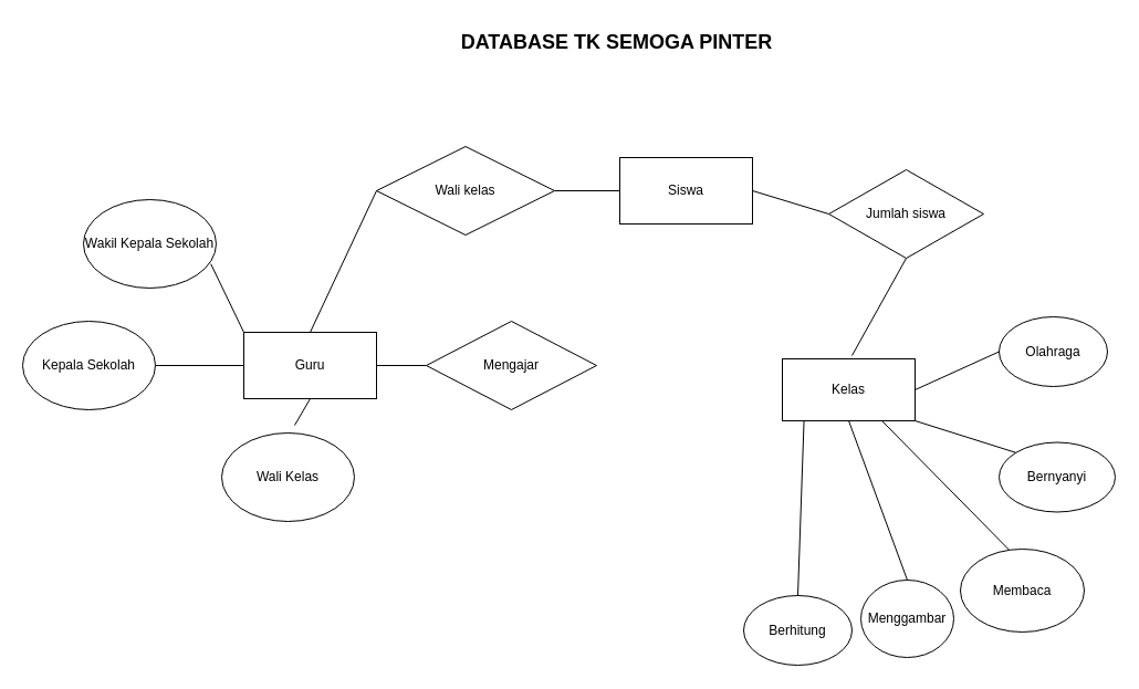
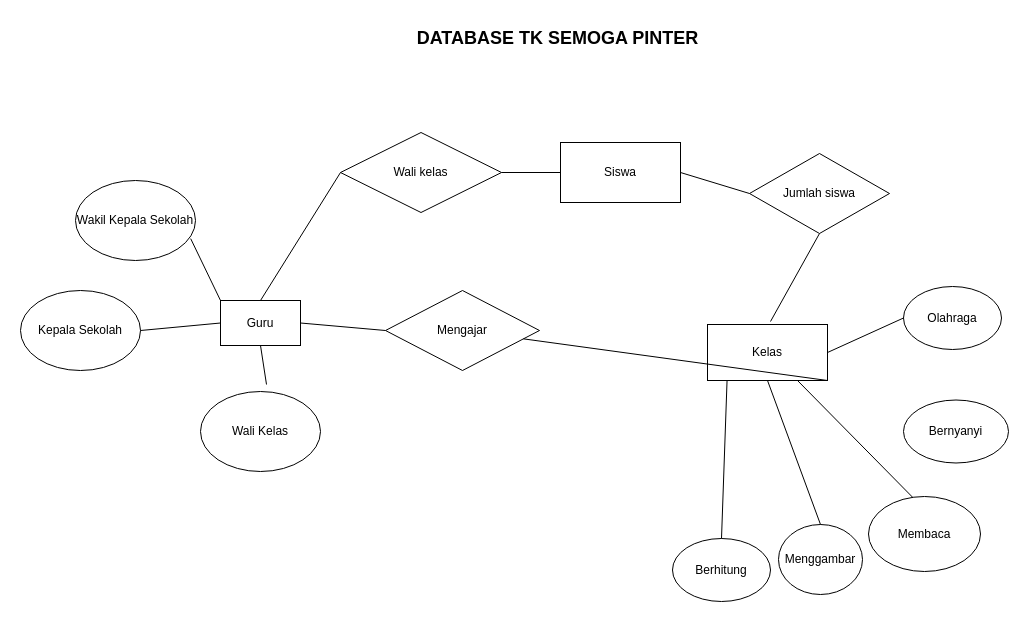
  <mxCell id="0" />
  <mxCell id="1" parent="0" />
  <mxCell id="2" value="Kepala Sekolah" style="ellipse;whiteSpace=wrap;html=1;" vertex="1" parent="1"><mxGeometry x="20" y="290" width="120" height="80" as="geometry" /></mxCell>
- <mxCell id="3" value="Guru" style="rounded=0;whiteSpace=wrap;html=1;" vertex="1" parent="1"><mxGeometry x="220" y="300" width="120" height="60" as="geometry" /></mxCell>
+ <mxCell id="3" value="Guru" style="rounded=0;whiteSpace=wrap;html=1;" vertex="1" parent="1"><mxGeometry x="220" y="300" width="80" height="45" as="geometry" /></mxCell>
  <mxCell id="4" value="Wakil Kepala Sekolah" style="ellipse;whiteSpace=wrap;html=1;" vertex="1" parent="1"><mxGeometry x="75" y="180" width="120" height="80" as="geometry" /></mxCell>
  <mxCell id="5" value="Mengajar" style="rhombus;whiteSpace=wrap;html=1;" vertex="1" parent="1"><mxGeometry x="385" y="290" width="154" height="80" as="geometry" /></mxCell>
  <mxCell id="6" value="Wali Kelas" style="ellipse;whiteSpace=wrap;html=1;" vertex="1" parent="1"><mxGeometry x="200" y="391" width="120" height="80" as="geometry" /></mxCell>
  <mxCell id="7" value="Kelas" style="rounded=0;whiteSpace=wrap;html=1;" vertex="1" parent="1"><mxGeometry x="707" y="324" width="120" height="56" as="geometry" /></mxCell>
  <mxCell id="8" value="" style="endArrow=none;html=1;exitX=1;exitY=0.5;exitDx=0;exitDy=0;entryX=0;entryY=0.5;entryDx=0;entryDy=0;" edge="1" parent="1" source="3" target="5"><mxGeometry width="50" height="50" relative="1" as="geometry"><mxPoint x="413" y="504" as="sourcePoint" /><mxPoint x="463" y="454" as="targetPoint" /></mxGeometry></mxCell>
  <mxCell id="9" value="" style="endArrow=none;html=1;entryX=0;entryY=0.5;entryDx=0;entryDy=0;exitX=1;exitY=0.5;exitDx=0;exitDy=0;" edge="1" parent="1" source="2" target="3"><mxGeometry width="50" height="50" relative="1" as="geometry"><mxPoint x="413" y="504" as="sourcePoint" /><mxPoint x="463" y="454" as="targetPoint" /></mxGeometry></mxCell>
  <mxCell id="10" value="" style="endArrow=none;html=1;exitX=0.5;exitY=1;exitDx=0;exitDy=0;" edge="1" parent="1" source="3"><mxGeometry width="50" height="50" relative="1" as="geometry"><mxPoint x="413" y="504" as="sourcePoint" /><mxPoint x="266" y="384" as="targetPoint" /></mxGeometry></mxCell>
  <mxCell id="11" value="" style="endArrow=none;html=1;exitX=0.96;exitY=0.727;exitDx=0;exitDy=0;exitPerimeter=0;entryX=0;entryY=0;entryDx=0;entryDy=0;" edge="1" parent="1" source="4" target="3"><mxGeometry width="50" height="50" relative="1" as="geometry"><mxPoint x="413" y="504" as="sourcePoint" /><mxPoint x="463" y="454" as="targetPoint" /></mxGeometry></mxCell>
  <mxCell id="12" value="Berhitung" style="ellipse;whiteSpace=wrap;html=1;" vertex="1" parent="1"><mxGeometry x="672" y="538" width="98" height="63" as="geometry" /></mxCell>
  <mxCell id="13" value="Wali kelas" style="rhombus;whiteSpace=wrap;html=1;rounded=0;" vertex="1" parent="1"><mxGeometry x="340" y="132" width="161" height="80" as="geometry" /></mxCell>
  <mxCell id="14" value="" style="endArrow=none;html=1;exitX=0.5;exitY=0;exitDx=0;exitDy=0;entryX=0;entryY=0.5;entryDx=0;entryDy=0;" edge="1" parent="1" source="3" target="13"><mxGeometry width="50" height="50" relative="1" as="geometry"><mxPoint x="413" y="441" as="sourcePoint" /><mxPoint x="463" y="391" as="targetPoint" /></mxGeometry></mxCell>
  <mxCell id="15" value="Bernyanyi" style="ellipse;whiteSpace=wrap;html=1;" vertex="1" parent="1"><mxGeometry x="903" y="399.5" width="105" height="63" as="geometry" /></mxCell>
  <mxCell id="16" value="Menggambar" style="ellipse;whiteSpace=wrap;html=1;" vertex="1" parent="1"><mxGeometry x="778" y="524" width="84" height="70" as="geometry" /></mxCell>
  <mxCell id="17" value="Membaca" style="ellipse;whiteSpace=wrap;html=1;" vertex="1" parent="1"><mxGeometry x="868" y="496" width="112" height="75" as="geometry" /></mxCell>
  <mxCell id="18" value="Olahraga" style="ellipse;whiteSpace=wrap;html=1;" vertex="1" parent="1"><mxGeometry x="903" y="286" width="98" height="63" as="geometry" /></mxCell>
  <mxCell id="19" value="" style="endArrow=none;html=1;exitX=0.163;exitY=1.003;exitDx=0;exitDy=0;exitPerimeter=0;entryX=0.5;entryY=0;entryDx=0;entryDy=0;" edge="1" parent="1" source="7" target="12"><mxGeometry width="50" height="50" relative="1" as="geometry"><mxPoint x="413" y="420" as="sourcePoint" /><mxPoint x="553" y="405" as="targetPoint" /></mxGeometry></mxCell>
  <mxCell id="20" value="" style="endArrow=none;html=1;entryX=0.5;entryY=0;entryDx=0;entryDy=0;exitX=0.5;exitY=1;exitDx=0;exitDy=0;" edge="1" parent="1" source="7" target="16"><mxGeometry width="50" height="50" relative="1" as="geometry"><mxPoint x="413" y="420" as="sourcePoint" /><mxPoint x="463" y="370" as="targetPoint" /></mxGeometry></mxCell>
  <mxCell id="21" value="" style="endArrow=none;html=1;entryX=0.397;entryY=0.015;entryDx=0;entryDy=0;entryPerimeter=0;exitX=0.75;exitY=1;exitDx=0;exitDy=0;" edge="1" parent="1" source="7" target="17"><mxGeometry width="50" height="50" relative="1" as="geometry"><mxPoint x="413" y="420" as="sourcePoint" /><mxPoint x="463" y="370" as="targetPoint" /></mxGeometry></mxCell>
- <mxCell id="22" value="" style="endArrow=none;html=1;entryX=0;entryY=0;entryDx=0;entryDy=0;exitX=1;exitY=1;exitDx=0;exitDy=0;" edge="1" parent="1" source="7" target="15"><mxGeometry width="50" height="50" relative="1" as="geometry"><mxPoint x="413" y="420" as="sourcePoint" /><mxPoint x="463" y="370" as="targetPoint" /></mxGeometry></mxCell>
+ <mxCell id="22" value="" style="endArrow=none;html=1;exitX=1;exitY=1;exitDx=0;exitDy=0;" edge="1" parent="1" source="7" target="5"><mxGeometry width="50" height="50" relative="1" as="geometry"><mxPoint x="413" y="420" as="sourcePoint" /><mxPoint x="463" y="370" as="targetPoint" /></mxGeometry></mxCell>
  <mxCell id="23" value="" style="endArrow=none;html=1;entryX=0;entryY=0.5;entryDx=0;entryDy=0;exitX=1;exitY=0.5;exitDx=0;exitDy=0;" edge="1" parent="1" source="7" target="18"><mxGeometry width="50" height="50" relative="1" as="geometry"><mxPoint x="413" y="420" as="sourcePoint" /><mxPoint x="463" y="370" as="targetPoint" /></mxGeometry></mxCell>
  <mxCell id="24" value="Siswa" style="rounded=0;whiteSpace=wrap;html=1;" vertex="1" parent="1"><mxGeometry x="560" y="142" width="120" height="60" as="geometry" /></mxCell>
  <mxCell id="25" value="" style="endArrow=none;html=1;entryX=0;entryY=0.5;entryDx=0;entryDy=0;exitX=1;exitY=0.5;exitDx=0;exitDy=0;" edge="1" parent="1" source="13" target="24"><mxGeometry width="50" height="50" relative="1" as="geometry"><mxPoint x="413" y="420" as="sourcePoint" /><mxPoint x="463" y="370" as="targetPoint" /></mxGeometry></mxCell>
  <mxCell id="26" value="Jumlah siswa" style="rhombus;whiteSpace=wrap;html=1;" vertex="1" parent="1"><mxGeometry x="749" y="153" width="140" height="80" as="geometry" /></mxCell>
  <mxCell id="27" value="" style="endArrow=none;html=1;entryX=0;entryY=0.5;entryDx=0;entryDy=0;exitX=1;exitY=0.5;exitDx=0;exitDy=0;" edge="1" parent="1" source="24" target="26"><mxGeometry width="50" height="50" relative="1" as="geometry"><mxPoint x="413" y="420" as="sourcePoint" /><mxPoint x="463" y="370" as="targetPoint" /></mxGeometry></mxCell>
  <mxCell id="28" value="" style="endArrow=none;html=1;entryX=0.5;entryY=1;entryDx=0;entryDy=0;" edge="1" parent="1" target="26"><mxGeometry width="50" height="50" relative="1" as="geometry"><mxPoint x="770" y="321" as="sourcePoint" /><mxPoint x="463" y="370" as="targetPoint" /></mxGeometry></mxCell>
  <mxCell id="29" value="DATABASE TK SEMOGA PINTER" style="text;html=1;align=center;verticalAlign=middle;resizable=0;points=[];autosize=1;strokeWidth=1;fontSize=18;fontStyle=1" vertex="1" parent="1"><mxGeometry x="413" y="20" width="287" height="35" as="geometry" /></mxCell>
